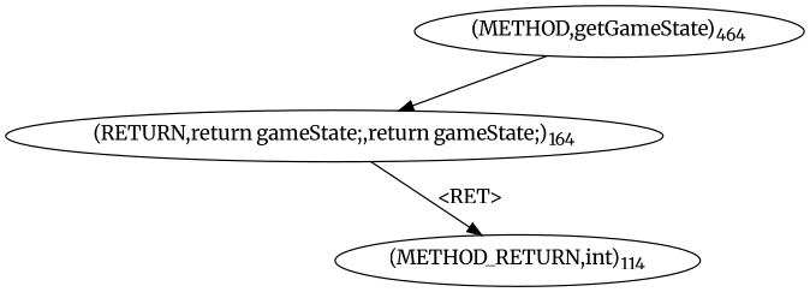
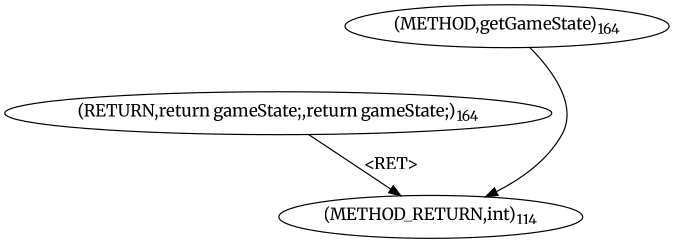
  digraph {
    fontname=Merriweather
    node [fontname=Merriweather]
    edge [fontname=Merriweather]
-   n1 [label=<(METHOD,getGameState)<SUB>464</SUB>>]
+   n1 [label=<(METHOD,getGameState)<SUB>164</SUB>>]
    n2 [label=<(RETURN,return gameState;,return gameState;)<SUB>164</SUB>>]
    n3 [label=<(METHOD_RETURN,int)<SUB>114</SUB>>]
-   n1 -> n2
+   n1 -> n3
    n2 -> n3 [label="&lt;RET&gt;"]
  }
